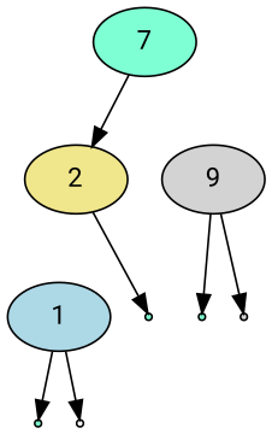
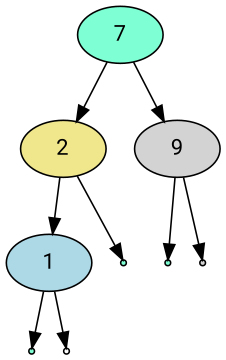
  digraph {
    fontname="Roboto Mono"
    node [fillcolor=aquamarine fontname="Roboto Mono" style=filled shape=point]
    edge [fontname="Roboto Mono"]
    7 [shape=""]
    2 [fillcolor=khaki shape=""]
    9 [fillcolor=lightgrey shape=""]
    1 [fillcolor=lightblue shape=""]
    null3
    null4
    null5 [fillcolor=lightgrey]
    null1
    null2 [fillcolor=white]
    7 -> 2
+   7 -> 9
+   2 -> 1
    2 -> null3
    9 -> null4
    9 -> null5
    1 -> null1
    1 -> null2
  }
